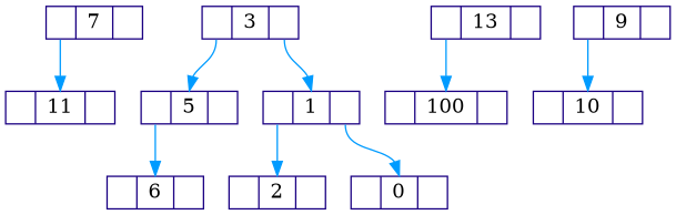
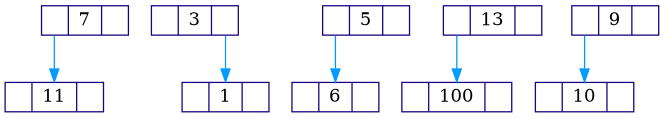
  digraph {
    node [color="#1A0082" shape=record]
    edge [color="#009BFF" headport=f1 tailport=f0]
    n1 [height=.1 label="<f0> | <f1> 7 | <f2>"]
    n2 [height=.1 label="<f0> | <f1> 11 | <f2>"]
    n3 [height=.1 label="<f0> | <f1> 3 | <f2>"]
    n4 [height=.1 label="<f0> | <f1> 5 | <f2>"]
    n5 [height=.1 label="<f0> | <f1> 1 | <f2>"]
    n6 [height=.1 label="<f0> | <f1> 13 | <f2>"]
    n7 [height=.1 label="<f0> | <f1> 100 | <f2>"]
    n8 [height=.1 label="<f0> | <f1> 9 | <f2>"]
    n9 [height=.1 label="<f0> | <f1> 10 | <f2>"]
    n10 [height=.1 label="<f0> | <f1> 6 | <f2>"]
-   n11 [height=.1 label="<f0> | <f1> 2 | <f2>"]
-   n12 [height=.1 label="<f0> | <f1> 0 | <f2>"]
    n1 -> n2
-   n3 -> n4
    n3 -> n5 [tailport=f2]
    n4 -> n10
-   n5 -> n11
-   n5 -> n12 [tailport=f2]
    n6 -> n7
    n8 -> n9
  }
